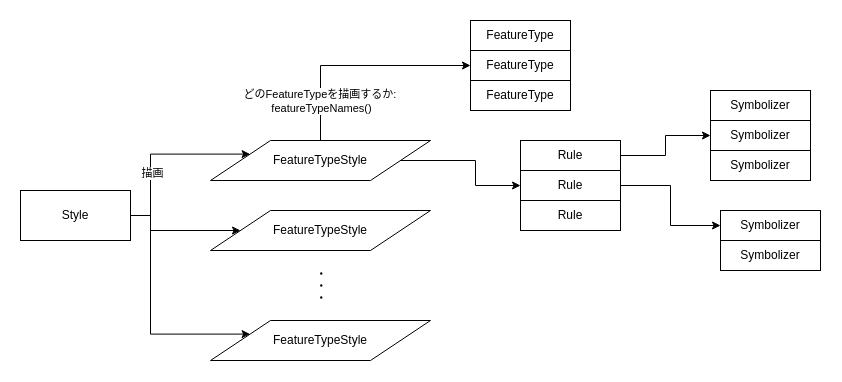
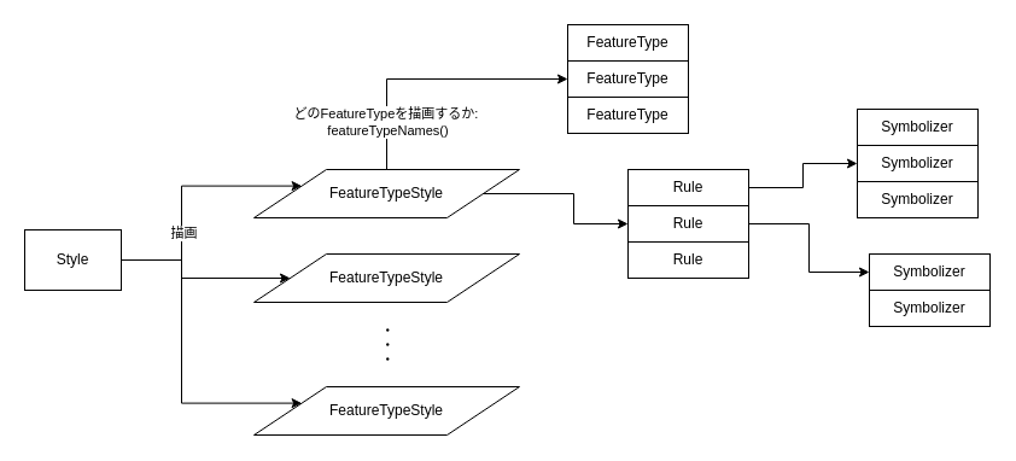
  <mxCell id="0" />
  <mxCell id="1" parent="0" />
  <mxCell id="2" style="edgeStyle=orthogonalEdgeStyle;rounded=0;orthogonalLoop=1;jettySize=auto;html=1;exitX=1;exitY=0.5;exitDx=0;exitDy=0;entryX=0;entryY=0.25;entryDx=0;entryDy=0;" edge="1" parent="1" source="3" target="6"><mxGeometry relative="1" as="geometry"><Array as="points"><mxPoint x="150" y="215" /><mxPoint x="150" y="334" /></Array></mxGeometry></mxCell>
- <mxCell id="3" value="Style" style="rounded=0;whiteSpace=wrap;html=1;" vertex="1" parent="1"><mxGeometry x="20" y="190" width="110" height="50" as="geometry" /></mxCell>
+ <mxCell id="3" value="Style" style="rounded=0;whiteSpace=wrap;html=1;" vertex="1" parent="1"><mxGeometry x="20" y="190" width="80" height="50" as="geometry" /></mxCell>
  <mxCell id="4" value="FeatureTypeStyle" style="shape=parallelogram;perimeter=parallelogramPerimeter;whiteSpace=wrap;html=1;fixedSize=1;size=60;" vertex="1" parent="1"><mxGeometry x="210" y="140" width="220" height="40" as="geometry" /></mxCell>
  <mxCell id="5" value="FeatureTypeStyle" style="shape=parallelogram;perimeter=parallelogramPerimeter;whiteSpace=wrap;html=1;fixedSize=1;size=60;" vertex="1" parent="1"><mxGeometry x="210" y="210" width="220" height="40" as="geometry" /></mxCell>
  <mxCell id="6" value="FeatureTypeStyle" style="shape=parallelogram;perimeter=parallelogramPerimeter;whiteSpace=wrap;html=1;fixedSize=1;size=60;" vertex="1" parent="1"><mxGeometry x="210" y="320" width="220" height="40" as="geometry" /></mxCell>
  <mxCell id="7" value="・・・" style="text;html=1;align=center;verticalAlign=middle;resizable=0;points=[];autosize=1;strokeColor=none;fillColor=none;rotation=90;" vertex="1" parent="1"><mxGeometry x="290" y="270" width="60" height="30" as="geometry" /></mxCell>
  <mxCell id="8" value="FeatureType" style="rounded=0;whiteSpace=wrap;html=1;" vertex="1" parent="1"><mxGeometry x="470" y="20" width="100" height="30" as="geometry" /></mxCell>
  <mxCell id="9" value="FeatureType" style="rounded=0;whiteSpace=wrap;html=1;" vertex="1" parent="1"><mxGeometry x="470" y="50" width="100" height="30" as="geometry" /></mxCell>
  <mxCell id="10" value="FeatureType" style="rounded=0;whiteSpace=wrap;html=1;" vertex="1" parent="1"><mxGeometry x="470" y="80" width="100" height="30" as="geometry" /></mxCell>
  <mxCell id="11" value="" style="endArrow=classic;html=1;rounded=0;exitX=0.5;exitY=0;exitDx=0;exitDy=0;edgeStyle=orthogonalEdgeStyle;" edge="1" parent="1" source="4" target="9"><mxGeometry width="50" height="50" relative="1" as="geometry"><mxPoint x="330" y="70" as="sourcePoint" /><mxPoint x="380" y="20" as="targetPoint" /><Array as="points"><mxPoint x="320" y="65" /></Array></mxGeometry></mxCell>
  <mxCell id="12" value="どのFeatureTypeを描画するか:&amp;nbsp;&lt;br&gt;featureTypeNames()" style="edgeLabel;html=1;align=center;verticalAlign=middle;resizable=0;points=[];" vertex="1" connectable="0" parent="11"><mxGeometry x="-0.724" y="-1" relative="1" as="geometry"><mxPoint x="-1" y="-9" as="offset" /></mxGeometry></mxCell>
  <mxCell id="13" value="Rule" style="rounded=0;whiteSpace=wrap;html=1;" vertex="1" parent="1"><mxGeometry x="520" y="140" width="100" height="30" as="geometry" /></mxCell>
  <mxCell id="14" style="edgeStyle=orthogonalEdgeStyle;rounded=0;orthogonalLoop=1;jettySize=auto;html=1;exitX=1;exitY=0.5;exitDx=0;exitDy=0;entryX=0;entryY=0.5;entryDx=0;entryDy=0;" edge="1" parent="1" source="13" target="19"><mxGeometry relative="1" as="geometry" /></mxCell>
  <mxCell id="15" value="Rule" style="rounded=0;whiteSpace=wrap;html=1;" vertex="1" parent="1"><mxGeometry x="520" y="170" width="100" height="30" as="geometry" /></mxCell>
  <mxCell id="16" value="Rule" style="rounded=0;whiteSpace=wrap;html=1;" vertex="1" parent="1"><mxGeometry x="520" y="200" width="100" height="30" as="geometry" /></mxCell>
  <mxCell id="17" value="" style="endArrow=classic;html=1;rounded=0;entryX=0;entryY=0.5;entryDx=0;entryDy=0;exitX=1;exitY=0.5;exitDx=0;exitDy=0;edgeStyle=orthogonalEdgeStyle;" edge="1" parent="1" source="4" target="15"><mxGeometry width="50" height="50" relative="1" as="geometry"><mxPoint x="500" y="450" as="sourcePoint" /><mxPoint x="550" y="400" as="targetPoint" /></mxGeometry></mxCell>
  <mxCell id="18" value="Symbolizer" style="rounded=0;whiteSpace=wrap;html=1;" vertex="1" parent="1"><mxGeometry x="710" y="90" width="100" height="30" as="geometry" /></mxCell>
  <mxCell id="19" value="Symbolizer" style="rounded=0;whiteSpace=wrap;html=1;" vertex="1" parent="1"><mxGeometry x="710" y="120" width="100" height="30" as="geometry" /></mxCell>
  <mxCell id="20" value="Symbolizer" style="rounded=0;whiteSpace=wrap;html=1;" vertex="1" parent="1"><mxGeometry x="710" y="150" width="100" height="30" as="geometry" /></mxCell>
  <mxCell id="21" value="Symbolizer" style="rounded=0;whiteSpace=wrap;html=1;" vertex="1" parent="1"><mxGeometry x="720" y="210" width="100" height="30" as="geometry" /></mxCell>
  <mxCell id="22" value="Symbolizer" style="rounded=0;whiteSpace=wrap;html=1;" vertex="1" parent="1"><mxGeometry x="720" y="240" width="100" height="30" as="geometry" /></mxCell>
  <mxCell id="23" style="edgeStyle=orthogonalEdgeStyle;rounded=0;orthogonalLoop=1;jettySize=auto;html=1;exitX=1;exitY=0.5;exitDx=0;exitDy=0;entryX=0;entryY=0.5;entryDx=0;entryDy=0;" edge="1" parent="1" source="15" target="21"><mxGeometry relative="1" as="geometry"><mxPoint x="630" y="165" as="sourcePoint" /><mxPoint x="720" y="145" as="targetPoint" /></mxGeometry></mxCell>
  <mxCell id="24" value="" style="endArrow=classic;html=1;rounded=0;entryX=0;entryY=0.25;entryDx=0;entryDy=0;exitX=1;exitY=0.5;exitDx=0;exitDy=0;edgeStyle=orthogonalEdgeStyle;" edge="1" parent="1" source="3" target="4"><mxGeometry width="50" height="50" relative="1" as="geometry"><mxPoint x="-40" y="390" as="sourcePoint" /><mxPoint x="10" y="340" as="targetPoint" /><Array as="points"><mxPoint x="150" y="215" /><mxPoint x="150" y="154" /></Array></mxGeometry></mxCell>
  <mxCell id="25" value="描画" style="edgeLabel;html=1;align=center;verticalAlign=middle;resizable=0;points=[];" vertex="1" connectable="0" parent="24"><mxGeometry x="-0.304" y="-1" relative="1" as="geometry"><mxPoint as="offset" /></mxGeometry></mxCell>
  <mxCell id="26" value="" style="endArrow=classic;html=1;rounded=0;entryX=0;entryY=0.5;entryDx=0;entryDy=0;exitX=1;exitY=0.5;exitDx=0;exitDy=0;edgeStyle=orthogonalEdgeStyle;" edge="1" parent="1" source="3" target="5"><mxGeometry width="50" height="50" relative="1" as="geometry"><mxPoint x="140" y="225" as="sourcePoint" /><mxPoint x="260" y="164" as="targetPoint" /><Array as="points"><mxPoint x="150" y="215" /><mxPoint x="150" y="230" /></Array></mxGeometry></mxCell>
